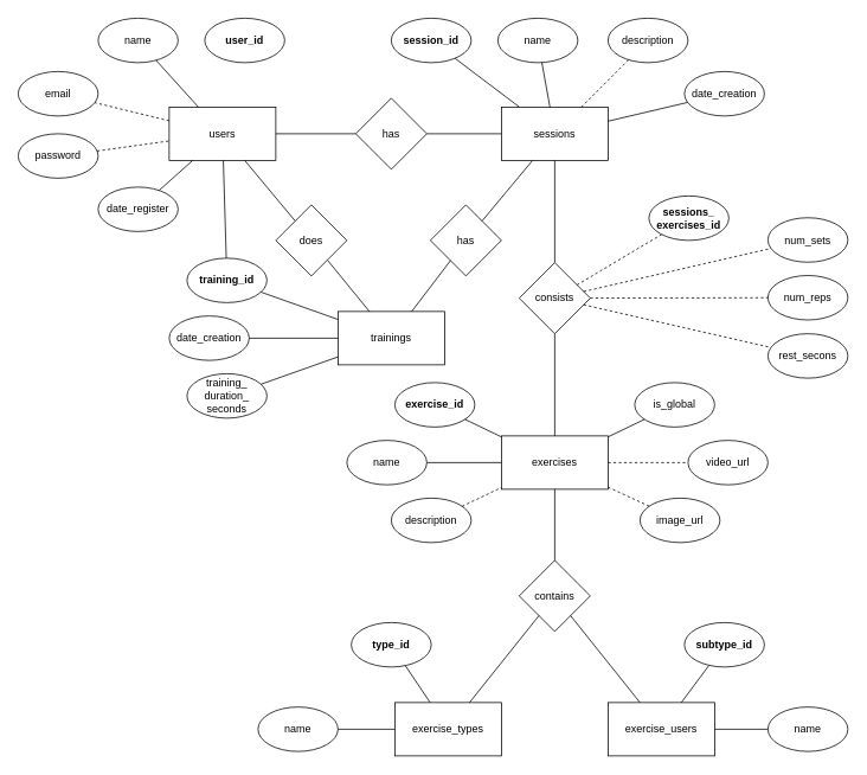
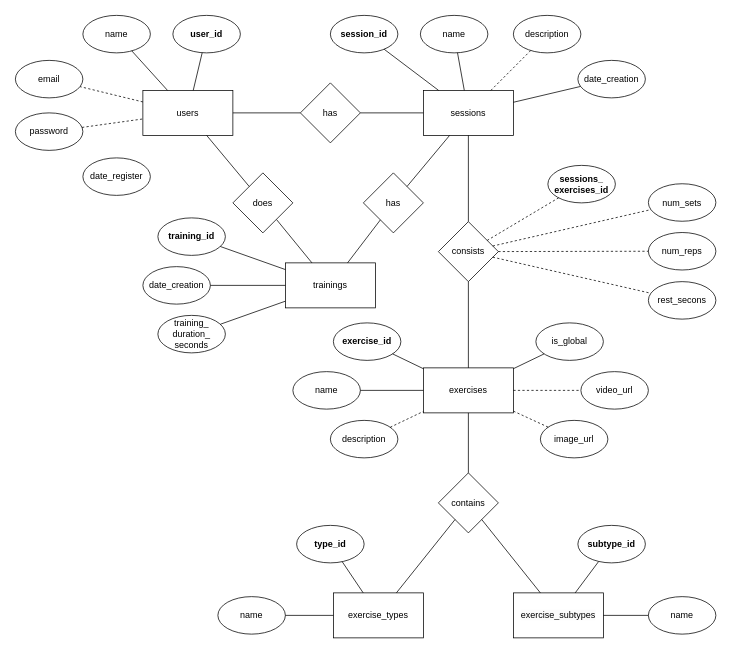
  <mxCell id="0" />
  <mxCell id="1" parent="0" />
  <mxCell id="2" value="users" style="rounded=0;whiteSpace=wrap;html=1;" vertex="1" parent="1"><mxGeometry x="190" y="120" width="120" height="60" as="geometry" /></mxCell>
  <mxCell id="3" value="trainings" style="rounded=0;whiteSpace=wrap;html=1;" vertex="1" parent="1"><mxGeometry x="380" y="350" width="120" height="60" as="geometry" /></mxCell>
  <mxCell id="4" value="exercises" style="rounded=0;whiteSpace=wrap;html=1;" vertex="1" parent="1"><mxGeometry x="564" y="490" width="120" height="60" as="geometry" /></mxCell>
  <mxCell id="5" value="exercise_types" style="rounded=0;whiteSpace=wrap;html=1;" vertex="1" parent="1"><mxGeometry x="444" y="790" width="120" height="60" as="geometry" /></mxCell>
- <mxCell id="6" value="&lt;span style=&quot;caret-color: rgb(0, 0, 0); color: rgb(0, 0, 0); font-family: Helvetica; font-size: 12px; font-style: normal; font-variant-caps: normal; font-weight: 400; letter-spacing: normal; text-align: center; text-indent: 0px; text-transform: none; white-space: normal; word-spacing: 0px; -webkit-text-stroke-width: 0px; background-color: rgb(251, 251, 251); text-decoration: none; float: none; display: inline !important;&quot;&gt;exercise_users&lt;/span&gt;" style="rounded=0;whiteSpace=wrap;html=1;" vertex="1" parent="1"><mxGeometry x="684" y="790" width="120" height="60" as="geometry" /></mxCell>
+ <mxCell id="6" value="&lt;span style=&quot;caret-color: rgb(0, 0, 0); color: rgb(0, 0, 0); font-family: Helvetica; font-size: 12px; font-style: normal; font-variant-caps: normal; font-weight: 400; letter-spacing: normal; text-align: center; text-indent: 0px; text-transform: none; white-space: normal; word-spacing: 0px; -webkit-text-stroke-width: 0px; background-color: rgb(251, 251, 251); text-decoration: none; float: none; display: inline !important;&quot;&gt;exercise_subtypes&lt;/span&gt;" style="rounded=0;whiteSpace=wrap;html=1;" vertex="1" parent="1"><mxGeometry x="684" y="790" width="120" height="60" as="geometry" /></mxCell>
  <mxCell id="7" value="sessions" style="rounded=0;whiteSpace=wrap;html=1;" vertex="1" parent="1"><mxGeometry x="564" y="120" width="120" height="60" as="geometry" /></mxCell>
  <mxCell id="8" value="" style="endArrow=none;html=1;rounded=0;" edge="1" parent="1" source="2" target="9"><mxGeometry width="50" height="50" relative="1" as="geometry"><mxPoint x="330" y="310" as="sourcePoint" /><mxPoint x="380" y="260" as="targetPoint" /></mxGeometry></mxCell>
  <mxCell id="9" value="has" style="rhombus;whiteSpace=wrap;html=1;" vertex="1" parent="1"><mxGeometry x="400" y="110" width="80" height="80" as="geometry" /></mxCell>
  <mxCell id="10" value="" style="endArrow=none;html=1;rounded=0;" edge="1" parent="1" source="9" target="7"><mxGeometry width="50" height="50" relative="1" as="geometry"><mxPoint x="320" y="250" as="sourcePoint" /><mxPoint x="410" y="250" as="targetPoint" /></mxGeometry></mxCell>
  <mxCell id="11" value="contains" style="rhombus;whiteSpace=wrap;html=1;" vertex="1" parent="1"><mxGeometry x="584" y="630" width="80" height="80" as="geometry" /></mxCell>
  <mxCell id="12" value="" style="endArrow=none;html=1;rounded=0;" edge="1" parent="1" source="11" target="4"><mxGeometry width="50" height="50" relative="1" as="geometry"><mxPoint x="794" y="420" as="sourcePoint" /><mxPoint x="844" y="370" as="targetPoint" /></mxGeometry></mxCell>
  <mxCell id="13" value="" style="endArrow=none;html=1;rounded=0;" edge="1" parent="1" source="11" target="6"><mxGeometry width="50" height="50" relative="1" as="geometry"><mxPoint x="774" y="450" as="sourcePoint" /><mxPoint x="824" y="400" as="targetPoint" /></mxGeometry></mxCell>
  <mxCell id="14" value="" style="endArrow=none;html=1;rounded=0;" edge="1" parent="1" source="5" target="11"><mxGeometry width="50" height="50" relative="1" as="geometry"><mxPoint x="824" y="470" as="sourcePoint" /><mxPoint x="874" y="420" as="targetPoint" /></mxGeometry></mxCell>
  <mxCell id="15" value="" style="endArrow=none;html=1;rounded=0;" edge="1" parent="1" source="16" target="7"><mxGeometry width="50" height="50" relative="1" as="geometry"><mxPoint x="415" y="360" as="sourcePoint" /><mxPoint x="465" y="310" as="targetPoint" /></mxGeometry></mxCell>
  <mxCell id="16" value="consists" style="rhombus;whiteSpace=wrap;html=1;" vertex="1" parent="1"><mxGeometry x="584" y="295" width="80" height="80" as="geometry" /></mxCell>
  <mxCell id="17" value="" style="endArrow=none;html=1;rounded=0;" edge="1" parent="1" source="16" target="4"><mxGeometry width="50" height="50" relative="1" as="geometry"><mxPoint x="540" y="420" as="sourcePoint" /><mxPoint x="590" y="370" as="targetPoint" /></mxGeometry></mxCell>
  <mxCell id="18" value="" style="endArrow=none;html=1;rounded=0;" edge="1" parent="1" source="19" target="3"><mxGeometry width="50" height="50" relative="1" as="geometry"><mxPoint x="350" y="120" as="sourcePoint" /><mxPoint x="400" y="70" as="targetPoint" /></mxGeometry></mxCell>
  <mxCell id="19" value="does" style="rhombus;whiteSpace=wrap;html=1;" vertex="1" parent="1"><mxGeometry x="310" y="230" width="80" height="80" as="geometry" /></mxCell>
  <mxCell id="20" value="" style="endArrow=none;html=1;rounded=0;" edge="1" parent="1" source="2" target="19"><mxGeometry width="50" height="50" relative="1" as="geometry"><mxPoint x="350" y="120" as="sourcePoint" /><mxPoint x="400" y="70" as="targetPoint" /></mxGeometry></mxCell>
  <mxCell id="21" value="has" style="rhombus;whiteSpace=wrap;html=1;" vertex="1" parent="1"><mxGeometry x="484" y="230" width="80" height="80" as="geometry" /></mxCell>
  <mxCell id="22" value="" style="endArrow=none;html=1;rounded=0;" edge="1" parent="1" source="3" target="21"><mxGeometry width="50" height="50" relative="1" as="geometry"><mxPoint x="350" y="310" as="sourcePoint" /><mxPoint x="400" y="260" as="targetPoint" /></mxGeometry></mxCell>
  <mxCell id="23" value="" style="endArrow=none;html=1;rounded=0;" edge="1" parent="1" source="21" target="7"><mxGeometry width="50" height="50" relative="1" as="geometry"><mxPoint x="350" y="310" as="sourcePoint" /><mxPoint x="400" y="260" as="targetPoint" /></mxGeometry></mxCell>
  <mxCell id="24" value="sessions_&lt;div&gt;exercises_id&lt;/div&gt;" style="ellipse;whiteSpace=wrap;html=1;fontStyle=1" vertex="1" parent="1"><mxGeometry x="730" y="220" width="90" height="50" as="geometry" /></mxCell>
  <mxCell id="25" value="num_sets" style="ellipse;whiteSpace=wrap;html=1;" vertex="1" parent="1"><mxGeometry x="864" y="244.5" width="90" height="50" as="geometry" /></mxCell>
  <mxCell id="26" value="num_reps" style="ellipse;whiteSpace=wrap;html=1;" vertex="1" parent="1"><mxGeometry x="864" y="309.5" width="90" height="50" as="geometry" /></mxCell>
  <mxCell id="27" value="rest_secons" style="ellipse;whiteSpace=wrap;html=1;" vertex="1" parent="1"><mxGeometry x="864" y="375" width="90" height="50" as="geometry" /></mxCell>
  <mxCell id="28" value="" style="endArrow=none;dashed=1;html=1;rounded=0;" edge="1" parent="1" source="16" target="24"><mxGeometry width="50" height="50" relative="1" as="geometry"><mxPoint x="810" y="460" as="sourcePoint" /><mxPoint x="860" y="410" as="targetPoint" /></mxGeometry></mxCell>
  <mxCell id="29" value="" style="endArrow=none;dashed=1;html=1;rounded=0;" edge="1" parent="1" source="16" target="25"><mxGeometry width="50" height="50" relative="1" as="geometry"><mxPoint x="676" y="297" as="sourcePoint" /><mxPoint x="804" y="240" as="targetPoint" /></mxGeometry></mxCell>
  <mxCell id="30" value="" style="endArrow=none;dashed=1;html=1;rounded=0;" edge="1" parent="1" source="16" target="26"><mxGeometry width="50" height="50" relative="1" as="geometry"><mxPoint x="670" y="276" as="sourcePoint" /><mxPoint x="871" y="250" as="targetPoint" /></mxGeometry></mxCell>
  <mxCell id="31" value="" style="endArrow=none;dashed=1;html=1;rounded=0;" edge="1" parent="1" source="16" target="27"><mxGeometry width="50" height="50" relative="1" as="geometry"><mxPoint x="680" y="286" as="sourcePoint" /><mxPoint x="881" y="260" as="targetPoint" /></mxGeometry></mxCell>
  <mxCell id="32" value="user_id" style="ellipse;whiteSpace=wrap;html=1;fontStyle=1" vertex="1" parent="1"><mxGeometry x="230" y="20" width="90" height="50" as="geometry" /></mxCell>
  <mxCell id="33" value="name" style="ellipse;whiteSpace=wrap;html=1;" vertex="1" parent="1"><mxGeometry x="110" y="20" width="90" height="50" as="geometry" /></mxCell>
  <mxCell id="34" value="email" style="ellipse;whiteSpace=wrap;html=1;" vertex="1" parent="1"><mxGeometry x="20" y="80" width="90" height="50" as="geometry" /></mxCell>
  <mxCell id="35" value="password" style="ellipse;whiteSpace=wrap;html=1;" vertex="1" parent="1"><mxGeometry x="20" y="150" width="90" height="50" as="geometry" /></mxCell>
  <mxCell id="36" value="date_register" style="ellipse;whiteSpace=wrap;html=1;" vertex="1" parent="1"><mxGeometry x="110" y="210" width="90" height="50" as="geometry" /></mxCell>
- <mxCell id="37" value="" style="endArrow=none;html=1;rounded=0;" edge="1" parent="1" source="2" target="64"><mxGeometry width="50" height="50" relative="1" as="geometry"><mxPoint x="350" y="290" as="sourcePoint" /><mxPoint x="400" y="240" as="targetPoint" /></mxGeometry></mxCell>
+ <mxCell id="37" value="" style="endArrow=none;html=1;rounded=0;" edge="1" parent="1" source="2" target="32"><mxGeometry width="50" height="50" relative="1" as="geometry"><mxPoint x="350" y="290" as="sourcePoint" /><mxPoint x="400" y="240" as="targetPoint" /></mxGeometry></mxCell>
  <mxCell id="38" value="" style="endArrow=none;html=1;rounded=0;" edge="1" parent="1" source="2" target="33"><mxGeometry width="50" height="50" relative="1" as="geometry"><mxPoint x="267" y="130" as="sourcePoint" /><mxPoint x="279" y="80" as="targetPoint" /></mxGeometry></mxCell>
  <mxCell id="39" value="" style="endArrow=none;html=1;rounded=0;dashed=1;" edge="1" parent="1" source="2" target="34"><mxGeometry width="50" height="50" relative="1" as="geometry"><mxPoint x="277" y="140" as="sourcePoint" /><mxPoint x="289" y="90" as="targetPoint" /></mxGeometry></mxCell>
  <mxCell id="40" value="" style="endArrow=none;html=1;rounded=0;dashed=1;" edge="1" parent="1" source="35" target="2"><mxGeometry width="50" height="50" relative="1" as="geometry"><mxPoint x="287" y="150" as="sourcePoint" /><mxPoint x="299" y="100" as="targetPoint" /></mxGeometry></mxCell>
- <mxCell id="41" value="" style="endArrow=none;html=1;rounded=0;" edge="1" parent="1" source="36" target="2"><mxGeometry width="50" height="50" relative="1" as="geometry"><mxPoint x="297" y="160" as="sourcePoint" /><mxPoint x="309" y="110" as="targetPoint" /></mxGeometry></mxCell>
  <mxCell id="42" value="session_id" style="ellipse;whiteSpace=wrap;html=1;fontStyle=1" vertex="1" parent="1"><mxGeometry x="440" y="20" width="90" height="50" as="geometry" /></mxCell>
  <mxCell id="43" value="name" style="ellipse;whiteSpace=wrap;html=1;" vertex="1" parent="1"><mxGeometry x="560" y="20" width="90" height="50" as="geometry" /></mxCell>
  <mxCell id="44" value="date_creation" style="ellipse;whiteSpace=wrap;html=1;" vertex="1" parent="1"><mxGeometry x="770" y="80" width="90" height="50" as="geometry" /></mxCell>
  <mxCell id="45" value="description" style="ellipse;whiteSpace=wrap;html=1;" vertex="1" parent="1"><mxGeometry x="684" y="20" width="90" height="50" as="geometry" /></mxCell>
  <mxCell id="46" value="" style="endArrow=none;html=1;rounded=0;" edge="1" parent="1" source="7" target="42"><mxGeometry width="50" height="50" relative="1" as="geometry"><mxPoint x="267" y="130" as="sourcePoint" /><mxPoint x="279" y="80" as="targetPoint" /></mxGeometry></mxCell>
  <mxCell id="47" value="" style="endArrow=none;html=1;rounded=0;" edge="1" parent="1" source="7" target="43"><mxGeometry width="50" height="50" relative="1" as="geometry"><mxPoint x="277" y="140" as="sourcePoint" /><mxPoint x="289" y="90" as="targetPoint" /></mxGeometry></mxCell>
  <mxCell id="48" value="" style="endArrow=none;html=1;rounded=0;" edge="1" parent="1" source="7" target="44"><mxGeometry width="50" height="50" relative="1" as="geometry"><mxPoint x="297" y="160" as="sourcePoint" /><mxPoint x="309" y="110" as="targetPoint" /></mxGeometry></mxCell>
  <mxCell id="49" value="exercise_id" style="ellipse;whiteSpace=wrap;html=1;fontStyle=1" vertex="1" parent="1"><mxGeometry x="444" y="430" width="90" height="50" as="geometry" /></mxCell>
  <mxCell id="50" value="name" style="ellipse;whiteSpace=wrap;html=1;" vertex="1" parent="1"><mxGeometry x="390" y="495" width="90" height="50" as="geometry" /></mxCell>
  <mxCell id="51" value="is_global" style="ellipse;whiteSpace=wrap;html=1;" vertex="1" parent="1"><mxGeometry x="714" y="430" width="90" height="50" as="geometry" /></mxCell>
  <mxCell id="52" value="description" style="ellipse;whiteSpace=wrap;html=1;" vertex="1" parent="1"><mxGeometry x="440" y="560" width="90" height="50" as="geometry" /></mxCell>
  <mxCell id="53" value="video_url" style="ellipse;whiteSpace=wrap;html=1;" vertex="1" parent="1"><mxGeometry x="774" y="495" width="90" height="50" as="geometry" /></mxCell>
  <mxCell id="54" value="image_url" style="ellipse;whiteSpace=wrap;html=1;" vertex="1" parent="1"><mxGeometry x="720" y="560" width="90" height="50" as="geometry" /></mxCell>
  <mxCell id="55" value="" style="endArrow=none;dashed=1;html=1;rounded=0;" edge="1" parent="1" source="7" target="45"><mxGeometry width="50" height="50" relative="1" as="geometry"><mxPoint x="662" y="268" as="sourcePoint" /><mxPoint x="790" y="211" as="targetPoint" /></mxGeometry></mxCell>
  <mxCell id="56" value="" style="endArrow=none;html=1;rounded=0;" edge="1" parent="1" source="4" target="49"><mxGeometry width="50" height="50" relative="1" as="geometry"><mxPoint x="473" y="360" as="sourcePoint" /><mxPoint x="517" y="303" as="targetPoint" /></mxGeometry></mxCell>
  <mxCell id="57" value="" style="endArrow=none;html=1;rounded=0;" edge="1" parent="1" source="4" target="50"><mxGeometry width="50" height="50" relative="1" as="geometry"><mxPoint x="483" y="370" as="sourcePoint" /><mxPoint x="527" y="313" as="targetPoint" /></mxGeometry></mxCell>
  <mxCell id="58" value="" style="endArrow=none;html=1;rounded=0;" edge="1" parent="1" source="4" target="51"><mxGeometry width="50" height="50" relative="1" as="geometry"><mxPoint x="493" y="380" as="sourcePoint" /><mxPoint x="537" y="323" as="targetPoint" /></mxGeometry></mxCell>
  <mxCell id="59" value="" style="endArrow=none;dashed=1;html=1;rounded=0;" edge="1" parent="1" source="52" target="4"><mxGeometry width="50" height="50" relative="1" as="geometry"><mxPoint x="890" y="550" as="sourcePoint" /><mxPoint x="1015" y="600" as="targetPoint" /></mxGeometry></mxCell>
  <mxCell id="60" value="" style="endArrow=none;dashed=1;html=1;rounded=0;" edge="1" parent="1" source="4" target="53"><mxGeometry width="50" height="50" relative="1" as="geometry"><mxPoint x="900" y="560" as="sourcePoint" /><mxPoint x="1025" y="610" as="targetPoint" /></mxGeometry></mxCell>
  <mxCell id="61" value="" style="endArrow=none;dashed=1;html=1;rounded=0;" edge="1" parent="1" source="4" target="54"><mxGeometry width="50" height="50" relative="1" as="geometry"><mxPoint x="910" y="570" as="sourcePoint" /><mxPoint x="1035" y="620" as="targetPoint" /></mxGeometry></mxCell>
  <mxCell id="62" value="date_creation" style="ellipse;whiteSpace=wrap;html=1;" vertex="1" parent="1"><mxGeometry x="190" y="355" width="90" height="50" as="geometry" /></mxCell>
  <mxCell id="63" value="" style="endArrow=none;html=1;rounded=0;" edge="1" parent="1" source="62" target="3"><mxGeometry width="50" height="50" relative="1" as="geometry"><mxPoint x="230" y="510" as="sourcePoint" /><mxPoint x="287" y="578" as="targetPoint" /></mxGeometry></mxCell>
  <mxCell id="64" value="training_id" style="ellipse;whiteSpace=wrap;html=1;fontStyle=1" vertex="1" parent="1"><mxGeometry x="210" y="290" width="90" height="50" as="geometry" /></mxCell>
  <mxCell id="65" value="" style="endArrow=none;html=1;rounded=0;" edge="1" parent="1" source="64" target="3"><mxGeometry width="50" height="50" relative="1" as="geometry"><mxPoint x="290" y="386" as="sourcePoint" /><mxPoint x="390" y="389" as="targetPoint" /></mxGeometry></mxCell>
  <mxCell id="66" value="training_&lt;div&gt;duration_&lt;/div&gt;&lt;div&gt;seconds&lt;/div&gt;" style="ellipse;whiteSpace=wrap;html=1;" vertex="1" parent="1"><mxGeometry x="210" y="420" width="90" height="50" as="geometry" /></mxCell>
  <mxCell id="67" value="" style="endArrow=none;html=1;rounded=0;" edge="1" parent="1" source="66" target="3"><mxGeometry width="50" height="50" relative="1" as="geometry"><mxPoint x="200" y="590" as="sourcePoint" /><mxPoint x="350" y="459" as="targetPoint" /></mxGeometry></mxCell>
  <mxCell id="68" value="type_id" style="ellipse;whiteSpace=wrap;html=1;fontStyle=1" vertex="1" parent="1"><mxGeometry x="395" y="700" width="90" height="50" as="geometry" /></mxCell>
  <mxCell id="69" value="" style="endArrow=none;html=1;rounded=0;" edge="1" parent="1" target="68" source="5"><mxGeometry width="50" height="50" relative="1" as="geometry"><mxPoint x="444" y="821" as="sourcePoint" /><mxPoint x="397" y="633" as="targetPoint" /></mxGeometry></mxCell>
  <mxCell id="70" value="subtype_id" style="ellipse;whiteSpace=wrap;html=1;fontStyle=1" vertex="1" parent="1"><mxGeometry x="770" y="700" width="90" height="50" as="geometry" /></mxCell>
  <mxCell id="71" value="" style="endArrow=none;html=1;rounded=0;" edge="1" parent="1" target="70" source="6"><mxGeometry width="50" height="50" relative="1" as="geometry"><mxPoint x="971" y="793" as="sourcePoint" /><mxPoint x="924" y="630" as="targetPoint" /></mxGeometry></mxCell>
  <mxCell id="72" value="name" style="ellipse;whiteSpace=wrap;html=1;" vertex="1" parent="1"><mxGeometry x="290" y="795" width="90" height="50" as="geometry" /></mxCell>
  <mxCell id="73" value="" style="endArrow=none;html=1;rounded=0;" edge="1" parent="1" target="72" source="5"><mxGeometry width="50" height="50" relative="1" as="geometry"><mxPoint x="390" y="865" as="sourcePoint" /><mxPoint x="353" y="658" as="targetPoint" /></mxGeometry></mxCell>
  <mxCell id="74" value="name" style="ellipse;whiteSpace=wrap;html=1;" vertex="1" parent="1"><mxGeometry x="864" y="795" width="90" height="50" as="geometry" /></mxCell>
  <mxCell id="75" value="" style="endArrow=none;html=1;rounded=0;" edge="1" parent="1" target="74" source="6"><mxGeometry width="50" height="50" relative="1" as="geometry"><mxPoint x="1054" y="865" as="sourcePoint" /><mxPoint x="1017" y="658" as="targetPoint" /></mxGeometry></mxCell>
